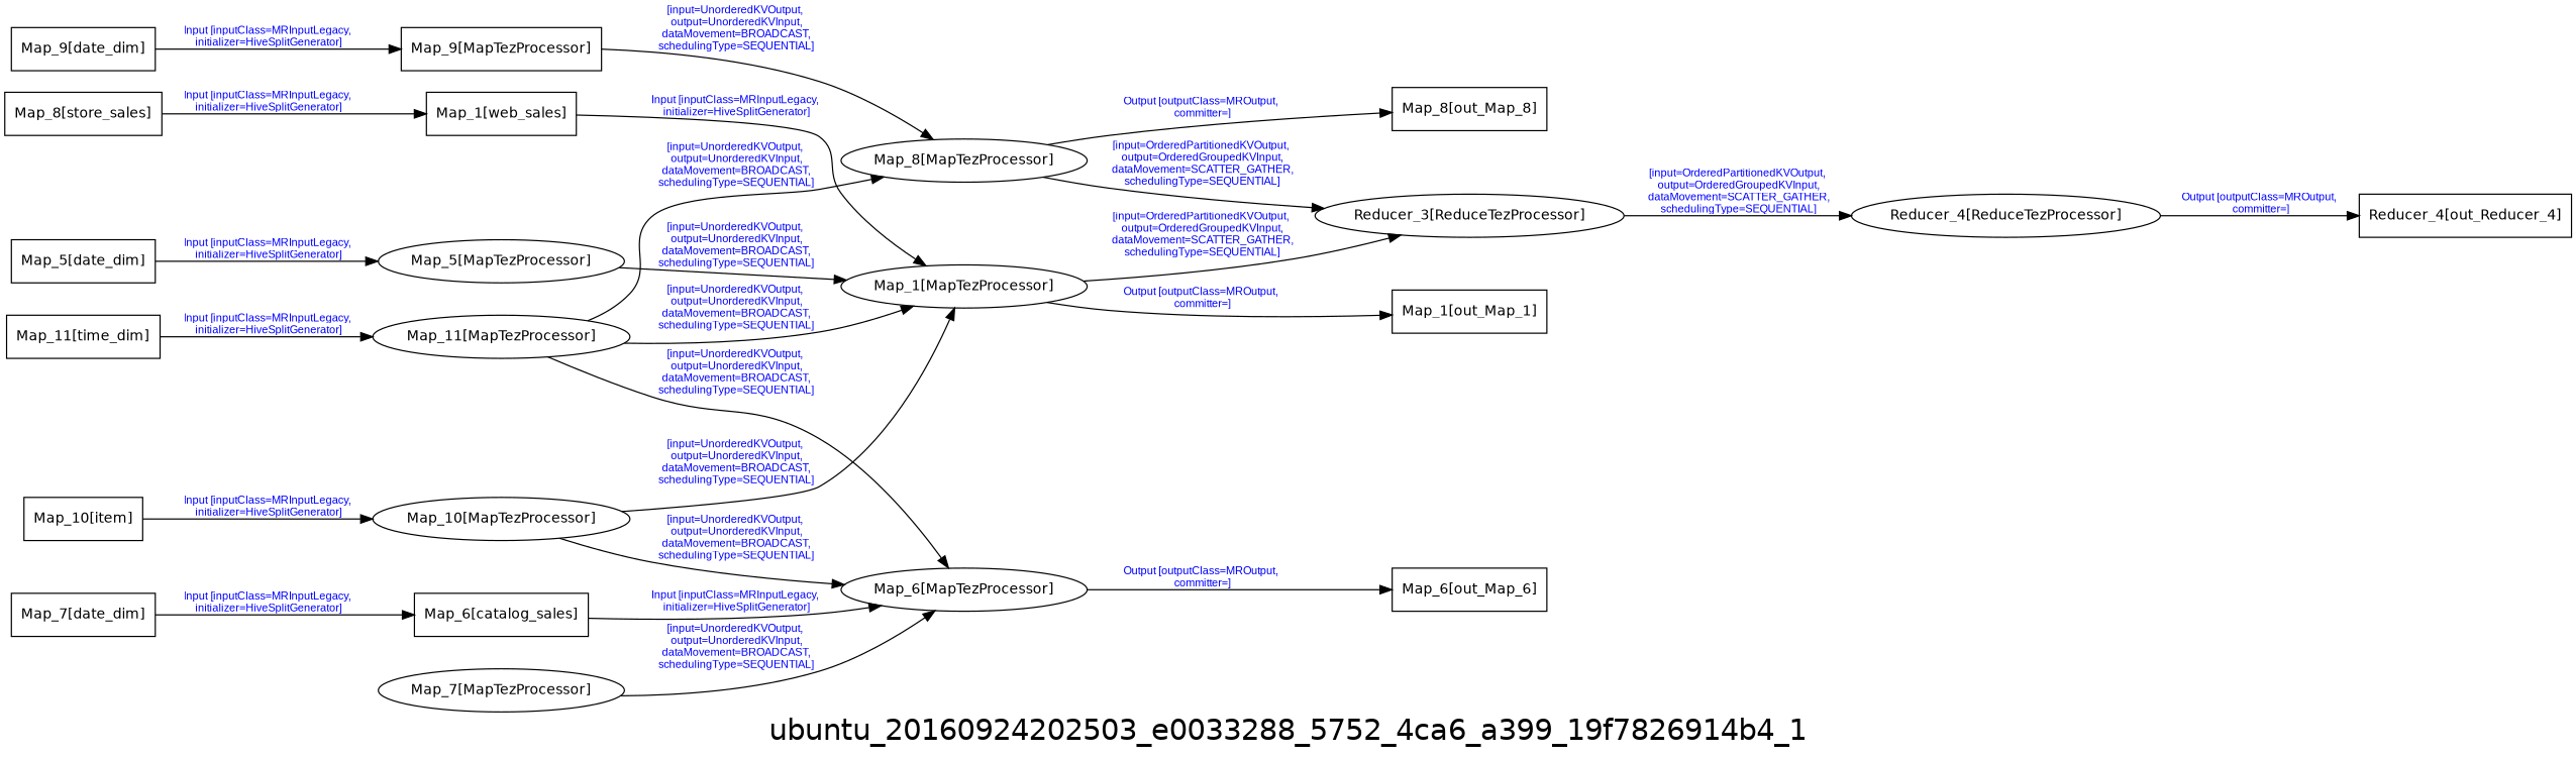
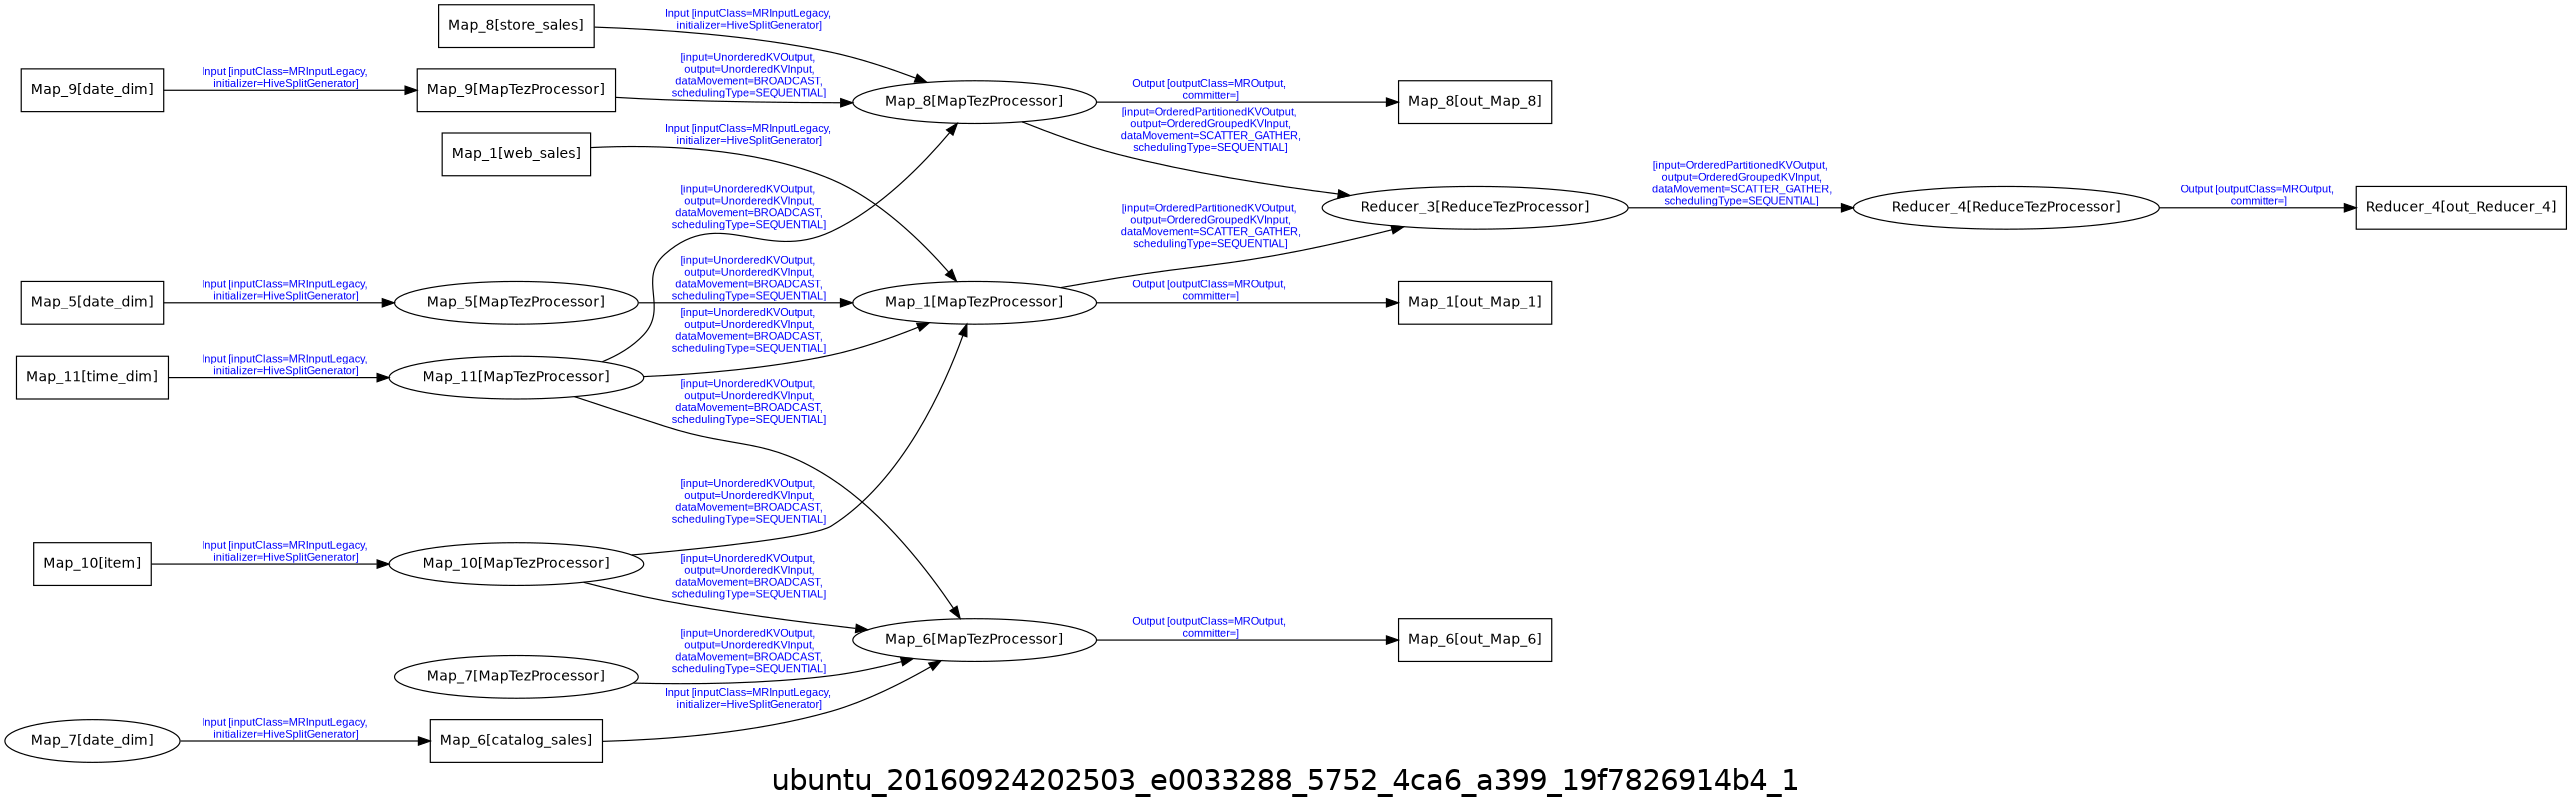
  digraph {
    fontname=Helvetica
    fontsize=24
    label=ubuntu_20160924202503_e0033288_5752_4ca6_a399_19f7826914b4_1
    rankdir=LR
    node [fontname=Helvetica fontsize=12 shape=box]
    edge [fontcolor=blue fontname=Arial fontsize=9]
    n1 [label="Reducer_4[ReduceTezProcessor]" shape=""]
    n2 [label="Reducer_4[out_Reducer_4]"]
    n3 [label="Map_9[date_dim]"]
    n4 [label="Map_9[MapTezProcessor]"]
    n5 [label="Map_8[MapTezProcessor]" shape=""]
    n6 [label="Reducer_3[ReduceTezProcessor]" shape=""]
    n7 [label="Map_8[out_Map_8]"]
    n8 [label="Map_11[MapTezProcessor]" shape=""]
    n9 [label="Map_6[MapTezProcessor]" shape=""]
    n10 [label="Map_1[MapTezProcessor]" shape=""]
    n11 [label="Map_6[out_Map_6]"]
    n12 [label="Map_1[out_Map_1]"]
    n13 [label="Map_11[time_dim]"]
    n14 [label="Map_1[web_sales]"]
    n15 [label="Map_5[MapTezProcessor]" shape=""]
    n16 [label="Map_10[item]"]
    n17 [label="Map_10[MapTezProcessor]" shape=""]
    n18 [label="Map_8[store_sales]"]
-   n19 [label="Map_7[date_dim]"]
+   n19 [label="Map_7[date_dim]" shape=ellipse]
    n20 [label="Map_6[catalog_sales]"]
    n21 [label="Map_7[MapTezProcessor]" shape=""]
    n22 [label="Map_5[date_dim]"]
    n1 -> n2 [label="Output [outputClass=MROutput,\n committer=]"]
    n3 -> n4 [label="Input [inputClass=MRInputLegacy,\n initializer=HiveSplitGenerator]"]
    n4 -> n5 [label="[input=UnorderedKVOutput,\n output=UnorderedKVInput,\n dataMovement=BROADCAST,\n schedulingType=SEQUENTIAL]"]
    n5 -> n6 [label="[input=OrderedPartitionedKVOutput,\n output=OrderedGroupedKVInput,\n dataMovement=SCATTER_GATHER,\n schedulingType=SEQUENTIAL]"]
    n5 -> n7 [label="Output [outputClass=MROutput,\n committer=]"]
    n6 -> n1 [label="[input=OrderedPartitionedKVOutput,\n output=OrderedGroupedKVInput,\n dataMovement=SCATTER_GATHER,\n schedulingType=SEQUENTIAL]"]
    n8 -> n5 [label="[input=UnorderedKVOutput,\n output=UnorderedKVInput,\n dataMovement=BROADCAST,\n schedulingType=SEQUENTIAL]"]
    n8 -> n9 [label="[input=UnorderedKVOutput,\n output=UnorderedKVInput,\n dataMovement=BROADCAST,\n schedulingType=SEQUENTIAL]"]
    n8 -> n10 [label="[input=UnorderedKVOutput,\n output=UnorderedKVInput,\n dataMovement=BROADCAST,\n schedulingType=SEQUENTIAL]"]
    n9 -> n11 [label="Output [outputClass=MROutput,\n committer=]"]
    n10 -> n6 [label="[input=OrderedPartitionedKVOutput,\n output=OrderedGroupedKVInput,\n dataMovement=SCATTER_GATHER,\n schedulingType=SEQUENTIAL]"]
    n10 -> n12 [label="Output [outputClass=MROutput,\n committer=]"]
    n13 -> n8 [label="Input [inputClass=MRInputLegacy,\n initializer=HiveSplitGenerator]"]
    n14 -> n10 [label="Input [inputClass=MRInputLegacy,\n initializer=HiveSplitGenerator]"]
    n15 -> n10 [label="[input=UnorderedKVOutput,\n output=UnorderedKVInput,\n dataMovement=BROADCAST,\n schedulingType=SEQUENTIAL]"]
    n16 -> n17 [label="Input [inputClass=MRInputLegacy,\n initializer=HiveSplitGenerator]"]
    n17 -> n9 [label="[input=UnorderedKVOutput,\n output=UnorderedKVInput,\n dataMovement=BROADCAST,\n schedulingType=SEQUENTIAL]"]
    n17 -> n10 [label="[input=UnorderedKVOutput,\n output=UnorderedKVInput,\n dataMovement=BROADCAST,\n schedulingType=SEQUENTIAL]"]
-   n18 -> n14 [label="Input [inputClass=MRInputLegacy,\n initializer=HiveSplitGenerator]"]
+   n18 -> n5 [label="Input [inputClass=MRInputLegacy,\n initializer=HiveSplitGenerator]"]
    n19 -> n20 [label="Input [inputClass=MRInputLegacy,\n initializer=HiveSplitGenerator]"]
    n20 -> n9 [label="Input [inputClass=MRInputLegacy,\n initializer=HiveSplitGenerator]"]
    n21 -> n9 [label="[input=UnorderedKVOutput,\n output=UnorderedKVInput,\n dataMovement=BROADCAST,\n schedulingType=SEQUENTIAL]"]
    n22 -> n15 [label="Input [inputClass=MRInputLegacy,\n initializer=HiveSplitGenerator]"]
  }
